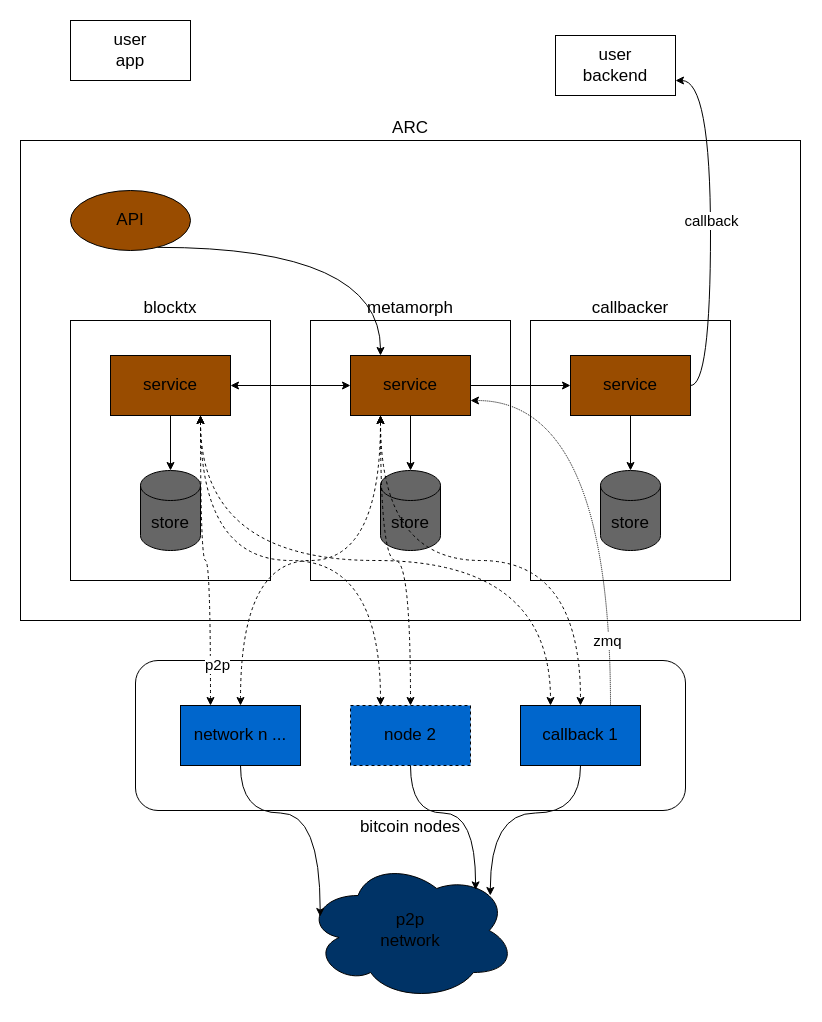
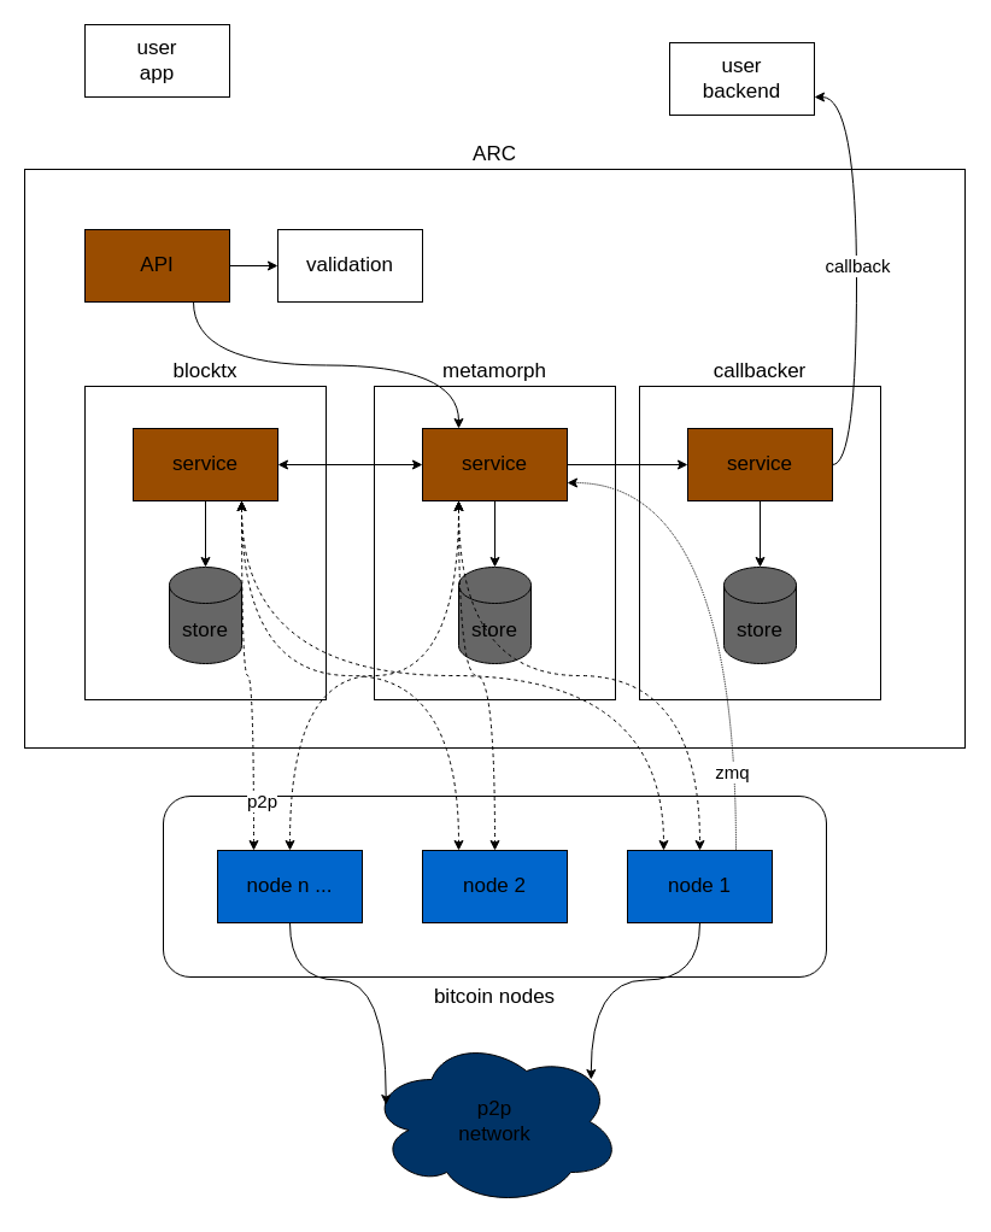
  <mxCell id="0" />
  <mxCell id="1" parent="0" />
  <mxCell id="2" value="ARC" style="rounded=0;whiteSpace=wrap;html=1;fontSize=17;align=center;labelPosition=center;verticalLabelPosition=top;verticalAlign=bottom;" parent="1" vertex="1"><mxGeometry x="20" y="140" width="780" height="480" as="geometry" /></mxCell>
  <mxCell id="3" value="metamorph" style="rounded=0;whiteSpace=wrap;html=1;fontSize=17;align=center;labelPosition=center;verticalLabelPosition=top;verticalAlign=bottom;" parent="1" vertex="1"><mxGeometry x="310" y="320" width="200" height="260" as="geometry" /></mxCell>
+ <mxCell id="4" value="validation" style="rounded=0;whiteSpace=wrap;html=1;fontSize=17;" parent="1" vertex="1"><mxGeometry x="230" y="190" width="120" height="60" as="geometry" /></mxCell>
+ <mxCell id="5" style="edgeStyle=orthogonalEdgeStyle;rounded=0;orthogonalLoop=1;jettySize=auto;html=1;exitX=1;exitY=0.5;exitDx=0;exitDy=0;" parent="1" source="7" target="4" edge="1"><mxGeometry relative="1" as="geometry" /></mxCell>
  <mxCell id="6" style="edgeStyle=orthogonalEdgeStyle;rounded=0;orthogonalLoop=1;jettySize=auto;html=1;exitX=0.75;exitY=1;exitDx=0;exitDy=0;entryX=0.25;entryY=0;entryDx=0;entryDy=0;curved=1;" parent="1" source="7" target="8" edge="1"><mxGeometry relative="1" as="geometry" /></mxCell>
- <mxCell id="7" value="API" style="ellipse;whiteSpace=wrap;html=1;fontSize=17;fillColor=#994C00;" parent="1" vertex="1"><mxGeometry x="70" y="190" width="120" height="60" as="geometry" /></mxCell>
+ <mxCell id="7" value="API" style="rounded=0;whiteSpace=wrap;html=1;fontSize=17;fillColor=#994C00;" parent="1" vertex="1"><mxGeometry x="70" y="190" width="120" height="60" as="geometry" /></mxCell>
  <mxCell id="8" value="service" style="rounded=0;whiteSpace=wrap;html=1;fontSize=17;fillColor=#994C00;gradientColor=none;" parent="1" vertex="1"><mxGeometry x="350" y="355" width="120" height="60" as="geometry" /></mxCell>
  <mxCell id="9" value="store" style="shape=cylinder3;whiteSpace=wrap;html=1;boundedLbl=1;backgroundOutline=1;size=15;fontSize=17;fillColor=#666666;" parent="1" vertex="1"><mxGeometry x="380" y="470" width="60" height="80" as="geometry" /></mxCell>
  <mxCell id="10" value="blocktx" style="rounded=0;whiteSpace=wrap;html=1;fontSize=17;align=center;labelPosition=center;verticalLabelPosition=top;verticalAlign=bottom;" parent="1" vertex="1"><mxGeometry x="70" y="320" width="200" height="260" as="geometry" /></mxCell>
  <mxCell id="11" value="service" style="rounded=0;whiteSpace=wrap;html=1;fontSize=17;fillColor=#994C00;" parent="1" vertex="1"><mxGeometry x="110" y="355" width="120" height="60" as="geometry" /></mxCell>
  <mxCell id="12" value="store" style="shape=cylinder3;whiteSpace=wrap;html=1;boundedLbl=1;backgroundOutline=1;size=15;fontSize=17;fillColor=#666666;" parent="1" vertex="1"><mxGeometry x="140" y="470" width="60" height="80" as="geometry" /></mxCell>
  <mxCell id="13" value="callbacker" style="rounded=0;whiteSpace=wrap;html=1;fontSize=17;labelPosition=center;verticalLabelPosition=top;align=center;verticalAlign=bottom;" parent="1" vertex="1"><mxGeometry x="530" y="320" width="200" height="260" as="geometry" /></mxCell>
  <mxCell id="14" value="service" style="rounded=0;whiteSpace=wrap;html=1;fontSize=17;fillColor=#994C00;" parent="1" vertex="1"><mxGeometry x="570" y="355" width="120" height="60" as="geometry" /></mxCell>
  <mxCell id="15" value="store" style="shape=cylinder3;whiteSpace=wrap;html=1;boundedLbl=1;backgroundOutline=1;size=15;fontSize=17;fillColor=#666666;" parent="1" vertex="1"><mxGeometry x="600" y="470" width="60" height="80" as="geometry" /></mxCell>
  <mxCell id="16" value="user&lt;br style=&quot;font-size: 17px;&quot;&gt;app" style="rounded=0;whiteSpace=wrap;html=1;fontSize=17;" parent="1" vertex="1"><mxGeometry x="70" y="20" width="120" height="60" as="geometry" /></mxCell>
  <mxCell id="17" value="user&lt;br style=&quot;font-size: 17px;&quot;&gt;backend" style="rounded=0;whiteSpace=wrap;html=1;fontSize=17;" parent="1" vertex="1"><mxGeometry x="555" y="35" width="120" height="60" as="geometry" /></mxCell>
  <mxCell id="18" value="p2p&lt;div style=&quot;font-size: 17px;&quot;&gt;network&lt;/div&gt;" style="ellipse;shape=cloud;whiteSpace=wrap;html=1;fontSize=17;fillColor=#003366;" parent="1" vertex="1"><mxGeometry x="305" y="860" width="210" height="140" as="geometry" /></mxCell>
  <mxCell id="19" value="bitcoin nodes" style="rounded=1;whiteSpace=wrap;html=1;fontSize=17;labelPosition=center;verticalLabelPosition=bottom;align=center;verticalAlign=top;" parent="1" vertex="1"><mxGeometry x="135" y="660" width="550" height="150" as="geometry" /></mxCell>
- <mxCell id="20" value="network n ..." style="rounded=0;whiteSpace=wrap;html=1;fontSize=17;fillColor=#0066CC;" parent="1" vertex="1"><mxGeometry x="180" y="705" width="120" height="60" as="geometry" /></mxCell>
- <mxCell id="21" value="node 2" style="rounded=0;whiteSpace=wrap;html=1;fontSize=17;fillColor=#0066CC;dashed=1;" parent="1" vertex="1"><mxGeometry x="350" y="705" width="120" height="60" as="geometry" /></mxCell>
+ <mxCell id="20" value="node n ..." style="rounded=0;whiteSpace=wrap;html=1;fontSize=17;fillColor=#0066CC;" parent="1" vertex="1"><mxGeometry x="180" y="705" width="120" height="60" as="geometry" /></mxCell>
+ <mxCell id="21" value="node 2" style="rounded=0;whiteSpace=wrap;html=1;fontSize=17;fillColor=#0066CC;" parent="1" vertex="1"><mxGeometry x="350" y="705" width="120" height="60" as="geometry" /></mxCell>
  <mxCell id="22" style="edgeStyle=orthogonalEdgeStyle;rounded=0;orthogonalLoop=1;jettySize=auto;html=1;exitX=0.75;exitY=0;exitDx=0;exitDy=0;entryX=1;entryY=0.75;entryDx=0;entryDy=0;elbow=vertical;curved=1;dashed=1;dashPattern=1 1;" parent="1" source="24" target="8" edge="1"><mxGeometry relative="1" as="geometry" /></mxCell>
  <mxCell id="23" value="zmq" style="edgeLabel;html=1;align=center;verticalAlign=middle;resizable=0;points=[];fontSize=15;" parent="22" vertex="1" connectable="0"><mxGeometry x="-0.705" y="4" relative="1" as="geometry"><mxPoint as="offset" /></mxGeometry></mxCell>
- <mxCell id="24" value="callback 1" style="rounded=0;whiteSpace=wrap;html=1;fontSize=17;fillColor=#0066CC;" parent="1" vertex="1"><mxGeometry x="520" y="705" width="120" height="60" as="geometry" /></mxCell>
+ <mxCell id="24" value="node 1" style="rounded=0;whiteSpace=wrap;html=1;fontSize=17;fillColor=#0066CC;" parent="1" vertex="1"><mxGeometry x="520" y="705" width="120" height="60" as="geometry" /></mxCell>
  <mxCell id="25" value="" style="endArrow=classic;startArrow=classic;html=1;rounded=0;exitX=1;exitY=0.5;exitDx=0;exitDy=0;" parent="1" source="11" target="8" edge="1"><mxGeometry width="50" height="50" relative="1" as="geometry"><mxPoint x="620" y="680" as="sourcePoint" /><mxPoint x="670" y="630" as="targetPoint" /></mxGeometry></mxCell>
  <mxCell id="26" style="edgeStyle=orthogonalEdgeStyle;rounded=0;orthogonalLoop=1;jettySize=auto;html=1;exitX=1;exitY=0.5;exitDx=0;exitDy=0;entryX=1;entryY=0.75;entryDx=0;entryDy=0;curved=1;" parent="1" source="14" target="17" edge="1"><mxGeometry relative="1" as="geometry" /></mxCell>
  <mxCell id="27" value="callback" style="edgeLabel;html=1;align=center;verticalAlign=middle;resizable=0;points=[];fontSize=15;" parent="26" vertex="1" connectable="0"><mxGeometry x="0.036" relative="1" as="geometry"><mxPoint as="offset" /></mxGeometry></mxCell>
  <mxCell id="28" style="edgeStyle=orthogonalEdgeStyle;rounded=0;orthogonalLoop=1;jettySize=auto;html=1;exitX=0.5;exitY=1;exitDx=0;exitDy=0;entryX=0.5;entryY=0;entryDx=0;entryDy=0;entryPerimeter=0;" parent="1" source="11" target="12" edge="1"><mxGeometry relative="1" as="geometry" /></mxCell>
  <mxCell id="29" style="edgeStyle=orthogonalEdgeStyle;rounded=0;orthogonalLoop=1;jettySize=auto;html=1;exitX=0.5;exitY=1;exitDx=0;exitDy=0;entryX=0.5;entryY=0;entryDx=0;entryDy=0;entryPerimeter=0;" parent="1" source="8" target="9" edge="1"><mxGeometry relative="1" as="geometry" /></mxCell>
  <mxCell id="30" value="" style="endArrow=classic;html=1;rounded=0;exitX=0.5;exitY=1;exitDx=0;exitDy=0;" parent="1" source="14" target="15" edge="1"><mxGeometry width="50" height="50" relative="1" as="geometry"><mxPoint x="620" y="680" as="sourcePoint" /><mxPoint x="670" y="630" as="targetPoint" /></mxGeometry></mxCell>
  <mxCell id="31" value="" style="endArrow=classic;startArrow=classic;html=1;rounded=0;exitX=0.5;exitY=0;exitDx=0;exitDy=0;entryX=0.25;entryY=1;entryDx=0;entryDy=0;edgeStyle=orthogonalEdgeStyle;curved=1;dashed=1;" parent="1" source="20" target="8" edge="1"><mxGeometry width="50" height="50" relative="1" as="geometry"><mxPoint x="1110" y="680" as="sourcePoint" /><mxPoint x="1160" y="630" as="targetPoint" /></mxGeometry></mxCell>
  <mxCell id="32" value="" style="endArrow=classic;startArrow=classic;html=1;rounded=0;entryX=0.5;entryY=0;entryDx=0;entryDy=0;edgeStyle=orthogonalEdgeStyle;curved=1;dashed=1;exitX=0.25;exitY=1;exitDx=0;exitDy=0;" parent="1" source="8" target="21" edge="1"><mxGeometry width="50" height="50" relative="1" as="geometry"><mxPoint x="380" y="420" as="sourcePoint" /><mxPoint x="1160" y="630" as="targetPoint" /></mxGeometry></mxCell>
  <mxCell id="33" value="" style="endArrow=classic;startArrow=classic;html=1;rounded=0;dashed=1;edgeStyle=orthogonalEdgeStyle;curved=1;exitX=0.25;exitY=1;exitDx=0;exitDy=0;entryX=0.5;entryY=0;entryDx=0;entryDy=0;" parent="1" source="8" target="24" edge="1"><mxGeometry width="50" height="50" relative="1" as="geometry"><mxPoint x="380" y="440" as="sourcePoint" /><mxPoint x="580" y="700" as="targetPoint" /></mxGeometry></mxCell>
  <mxCell id="34" value="" style="endArrow=classic;startArrow=classic;html=1;rounded=0;entryX=0.25;entryY=0;entryDx=0;entryDy=0;edgeStyle=orthogonalEdgeStyle;curved=1;dashed=1;exitX=0.75;exitY=1;exitDx=0;exitDy=0;" parent="1" source="11" target="21" edge="1"><mxGeometry width="50" height="50" relative="1" as="geometry"><mxPoint x="390" y="430" as="sourcePoint" /><mxPoint x="420" y="715" as="targetPoint" /></mxGeometry></mxCell>
  <mxCell id="35" value="" style="endArrow=classic;startArrow=classic;html=1;rounded=0;exitX=0.25;exitY=0;exitDx=0;exitDy=0;edgeStyle=orthogonalEdgeStyle;curved=1;dashed=1;entryX=0.75;entryY=1;entryDx=0;entryDy=0;" parent="1" source="20" target="11" edge="1"><mxGeometry width="50" height="50" relative="1" as="geometry"><mxPoint x="250" y="715" as="sourcePoint" /><mxPoint x="200" y="420" as="targetPoint" /></mxGeometry></mxCell>
  <mxCell id="36" value="p2p" style="edgeLabel;html=1;align=center;verticalAlign=middle;resizable=0;points=[];fontSize=15;" parent="35" vertex="1" connectable="0"><mxGeometry x="-0.718" y="-6" relative="1" as="geometry"><mxPoint as="offset" /></mxGeometry></mxCell>
  <mxCell id="37" value="" style="endArrow=classic;startArrow=classic;html=1;rounded=0;dashed=1;edgeStyle=orthogonalEdgeStyle;curved=1;exitX=0.75;exitY=1;exitDx=0;exitDy=0;entryX=0.25;entryY=0;entryDx=0;entryDy=0;" parent="1" source="11" target="24" edge="1"><mxGeometry width="50" height="50" relative="1" as="geometry"><mxPoint x="390" y="425" as="sourcePoint" /><mxPoint x="590" y="715" as="targetPoint" /></mxGeometry></mxCell>
  <mxCell id="38" style="edgeStyle=orthogonalEdgeStyle;rounded=0;orthogonalLoop=1;jettySize=auto;html=1;exitX=0.5;exitY=1;exitDx=0;exitDy=0;entryX=0.07;entryY=0.4;entryDx=0;entryDy=0;entryPerimeter=0;curved=1;" parent="1" source="20" target="18" edge="1"><mxGeometry relative="1" as="geometry" /></mxCell>
- <mxCell id="39" style="edgeStyle=orthogonalEdgeStyle;rounded=0;orthogonalLoop=1;jettySize=auto;html=1;exitX=0.5;exitY=1;exitDx=0;exitDy=0;entryX=0.81;entryY=0.21;entryDx=0;entryDy=0;entryPerimeter=0;curved=1;" parent="1" source="21" target="18" edge="1"><mxGeometry relative="1" as="geometry" /></mxCell>
  <mxCell id="40" style="edgeStyle=orthogonalEdgeStyle;rounded=0;orthogonalLoop=1;jettySize=auto;html=1;exitX=0.5;exitY=1;exitDx=0;exitDy=0;entryX=0.88;entryY=0.25;entryDx=0;entryDy=0;entryPerimeter=0;curved=1;" parent="1" source="24" target="18" edge="1"><mxGeometry relative="1" as="geometry" /></mxCell>
  <mxCell id="41" style="edgeStyle=orthogonalEdgeStyle;rounded=0;orthogonalLoop=1;jettySize=auto;html=1;exitX=1;exitY=0.5;exitDx=0;exitDy=0;entryX=0;entryY=0.5;entryDx=0;entryDy=0;" parent="1" source="8" target="14" edge="1"><mxGeometry relative="1" as="geometry" /></mxCell>
